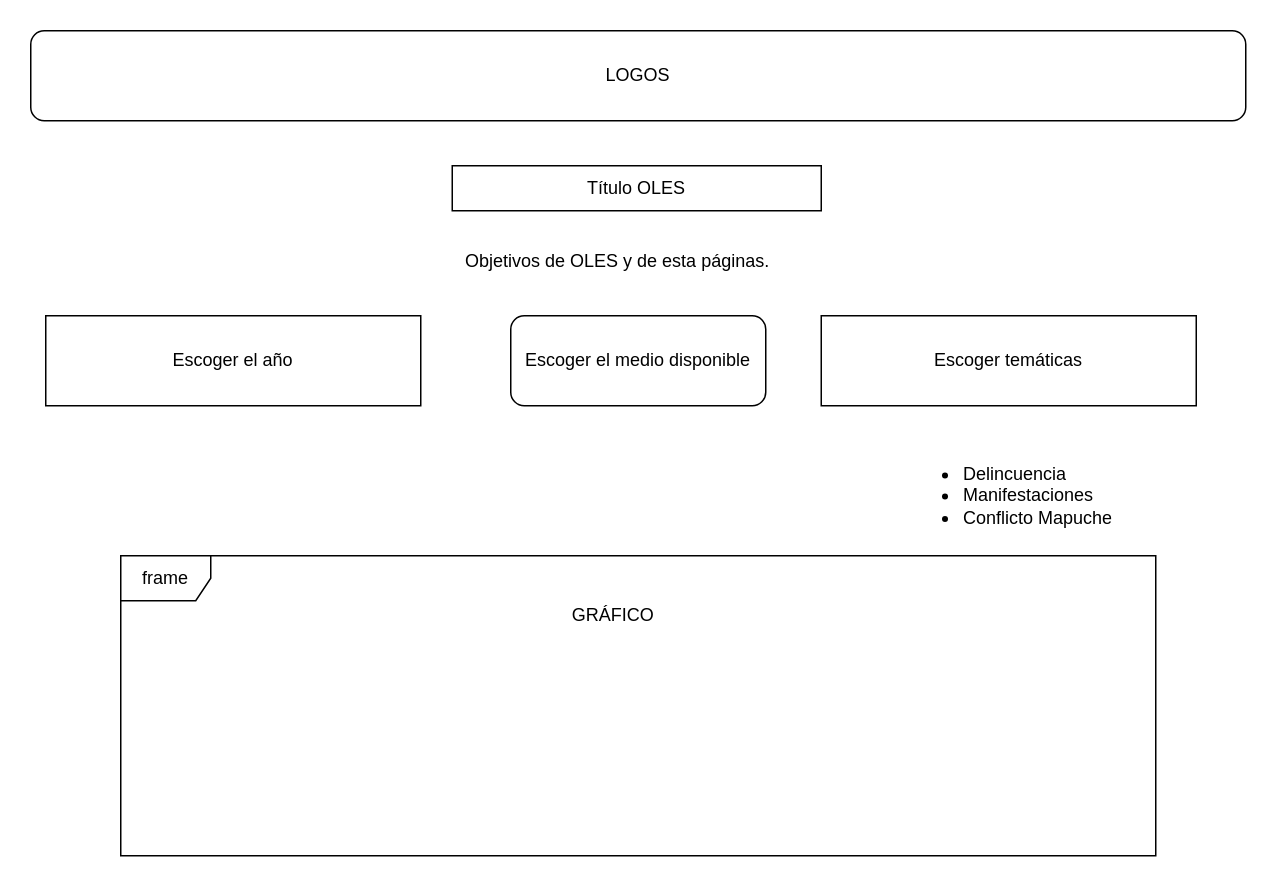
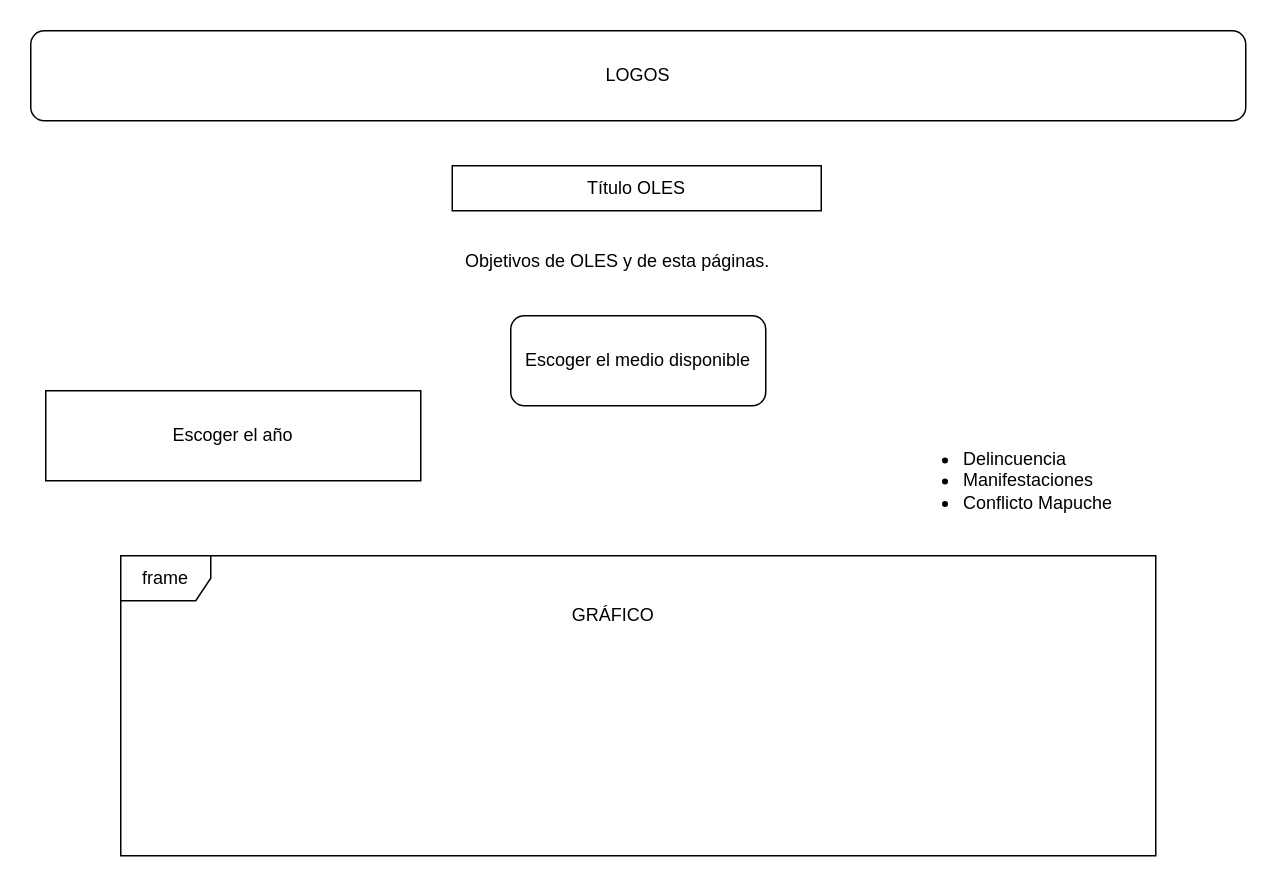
  <mxCell id="0" />
  <mxCell id="1" parent="0" />
  <mxCell id="2" value="Título OLES" style="rounded=0;whiteSpace=wrap;html=1;" vertex="1" parent="1"><mxGeometry x="301" y="110" width="246" height="30" as="geometry" /></mxCell>
  <mxCell id="3" value="Objetivos de OLES y de esta páginas." style="text;html=1;whiteSpace=wrap;overflow=hidden;rounded=0;" vertex="1" parent="1"><mxGeometry x="308" y="160" width="239" height="50" as="geometry" /></mxCell>
  <mxCell id="4" value="LOGOS" style="rounded=1;whiteSpace=wrap;html=1;" vertex="1" parent="1"><mxGeometry x="20" y="20" width="810" height="60" as="geometry" /></mxCell>
- <mxCell id="5" value="Escoger el año" style="rounded=0;whiteSpace=wrap;html=1;" vertex="1" parent="1"><mxGeometry x="30" y="210" width="250" height="60" as="geometry" /></mxCell>
- <mxCell id="6" value="Escoger temáticas" style="rounded=0;whiteSpace=wrap;html=1;" vertex="1" parent="1"><mxGeometry x="547" y="210" width="250" height="60" as="geometry" /></mxCell>
- <mxCell id="7" value="&lt;ul&gt;&lt;li&gt;Delincuencia&lt;/li&gt;&lt;li&gt;Manifestaciones&lt;/li&gt;&lt;li&gt;Conflicto Mapuche&lt;/li&gt;&lt;/ul&gt;" style="text;strokeColor=none;fillColor=none;html=1;whiteSpace=wrap;verticalAlign=middle;overflow=hidden;" vertex="1" parent="1"><mxGeometry x="600" y="290" width="165" height="80" as="geometry" /></mxCell>
+ <mxCell id="5" value="Escoger el año" style="rounded=0;whiteSpace=wrap;html=1;" vertex="1" parent="1"><mxGeometry x="30" y="260" width="250" height="60" as="geometry" /></mxCell>
+ <mxCell id="7" value="&lt;ul&gt;&lt;li&gt;Delincuencia&lt;/li&gt;&lt;li&gt;Manifestaciones&lt;/li&gt;&lt;li&gt;Conflicto Mapuche&lt;/li&gt;&lt;/ul&gt;" style="text;strokeColor=none;fillColor=none;html=1;whiteSpace=wrap;verticalAlign=middle;overflow=hidden;" vertex="1" parent="1"><mxGeometry x="600" y="280" width="165" height="80" as="geometry" /></mxCell>
  <mxCell id="8" value="Escoger el medio disponible" style="whiteSpace=wrap;html=1;rounded=1;" vertex="1" parent="1"><mxGeometry x="340" y="210" width="170" height="60" as="geometry" /></mxCell>
  <mxCell id="9" value="frame" style="shape=umlFrame;whiteSpace=wrap;html=1;pointerEvents=0;" vertex="1" parent="1"><mxGeometry x="80" y="370" width="690" height="200" as="geometry" /></mxCell>
  <mxCell id="10" value="GRÁFICO" style="text;html=1;align=center;verticalAlign=middle;whiteSpace=wrap;rounded=0;" vertex="1" parent="1"><mxGeometry x="352" y="380" width="112.5" height="60" as="geometry" /></mxCell>
